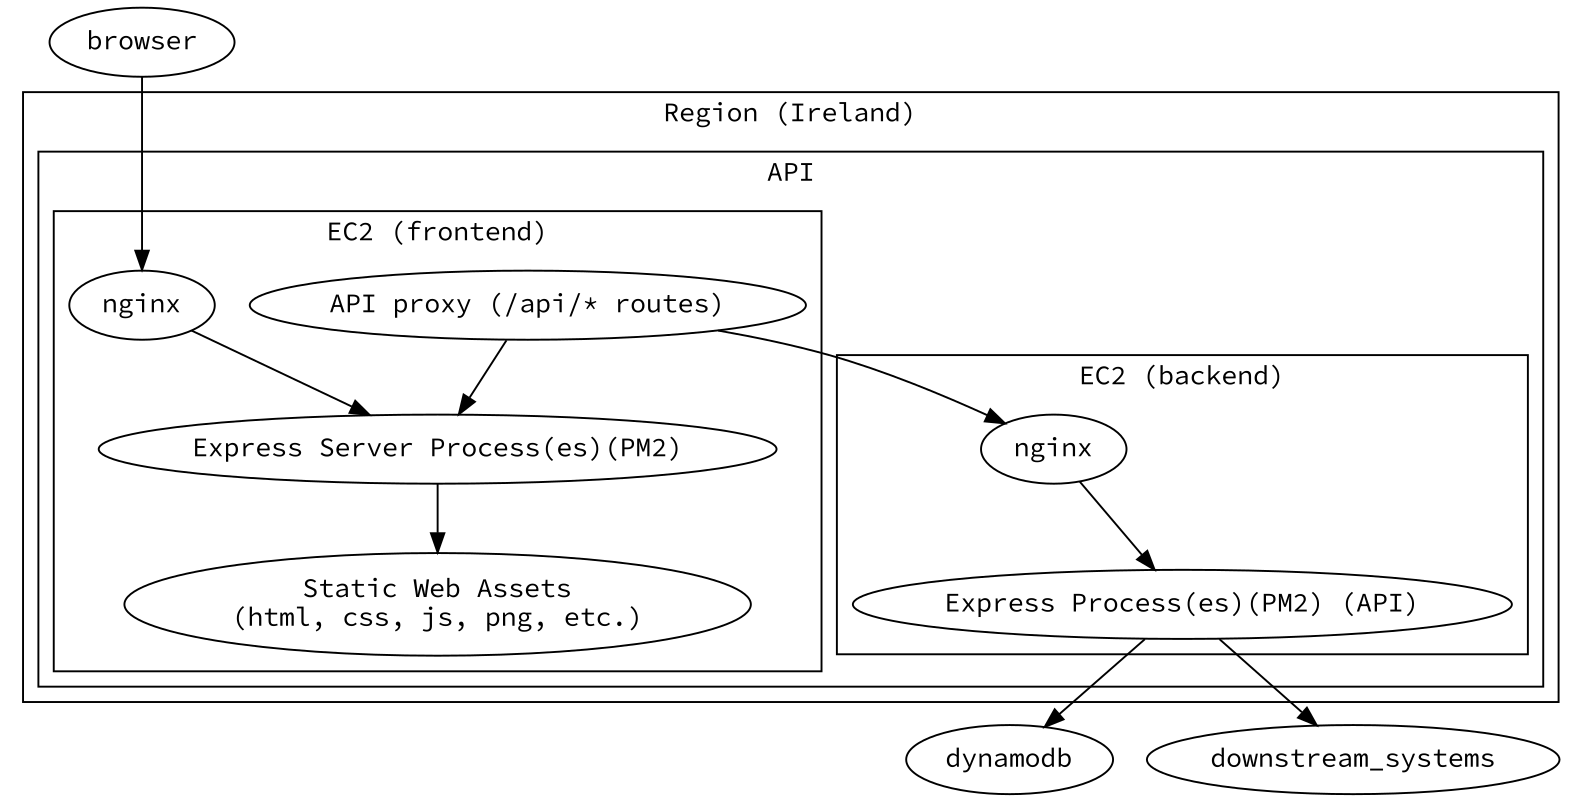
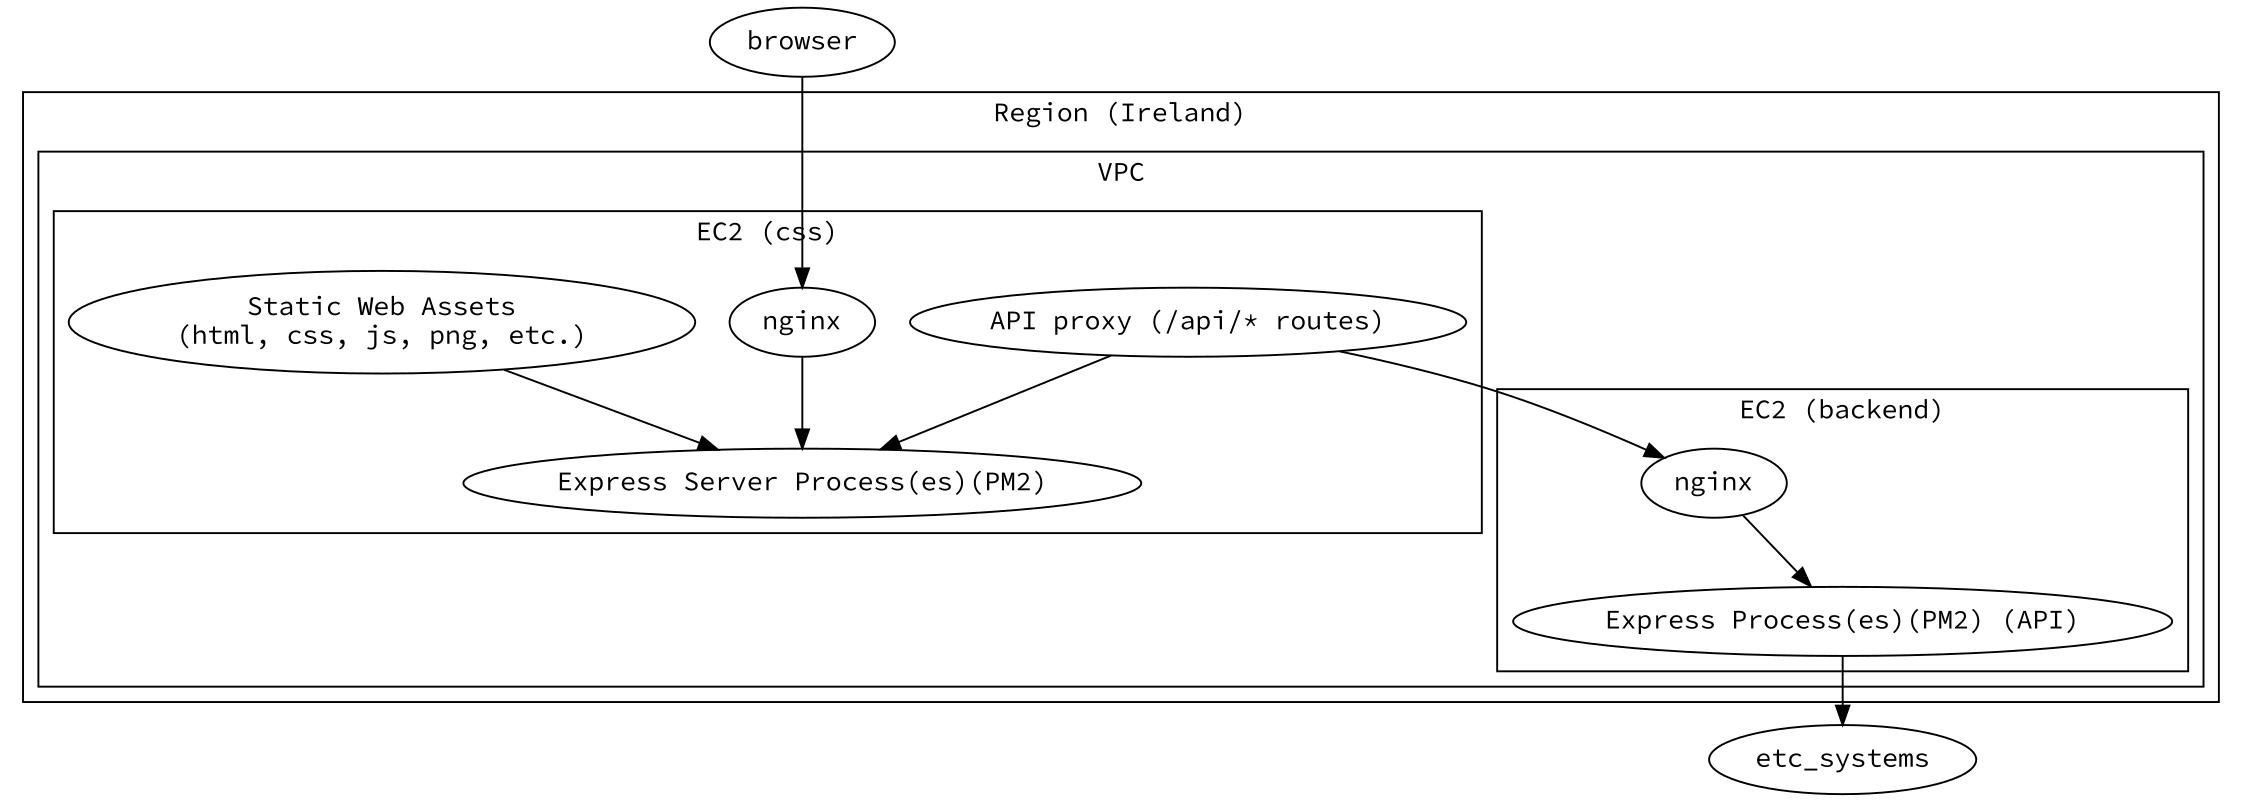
  digraph {
    fontname="Source Code Pro"
    node [fontname="Source Code Pro"]
    edge [fontname="Source Code Pro"]
    n1 [label=nginx]
    n2 [label="Express Server Process(es)(PM2)"]
    n3 [label="Static Web Assets\n(html, css, js, png, etc.)"]
    n4 [label="API proxy (/api/* routes)"]
    n5 [label=nginx]
    n6 [label="Express Process(es)(PM2) (API)"]
-   dynamodb
-   downstream_systems
+   downstream_systems [label=etc_systems]
    browser
    subgraph cluster_1 {
      label="Region (Ireland)"
      subgraph cluster_2 {
-       label=API
+       label=VPC
        subgraph cluster_3 {
-         label="EC2 (frontend)"
+         label="EC2 (css)"
          n1
          n2
          n3
          n4
        }
        subgraph cluster_4 {
          label="EC2 (backend)"
          n5
          n6
        }
      }
    }
    n1 -> n2
-   n2 -> n3
+   n3 -> n2
    n4 -> n2
    n4 -> n5
    n5 -> n6
-   n6 -> dynamodb
    n6 -> downstream_systems
    browser -> n1
  }
